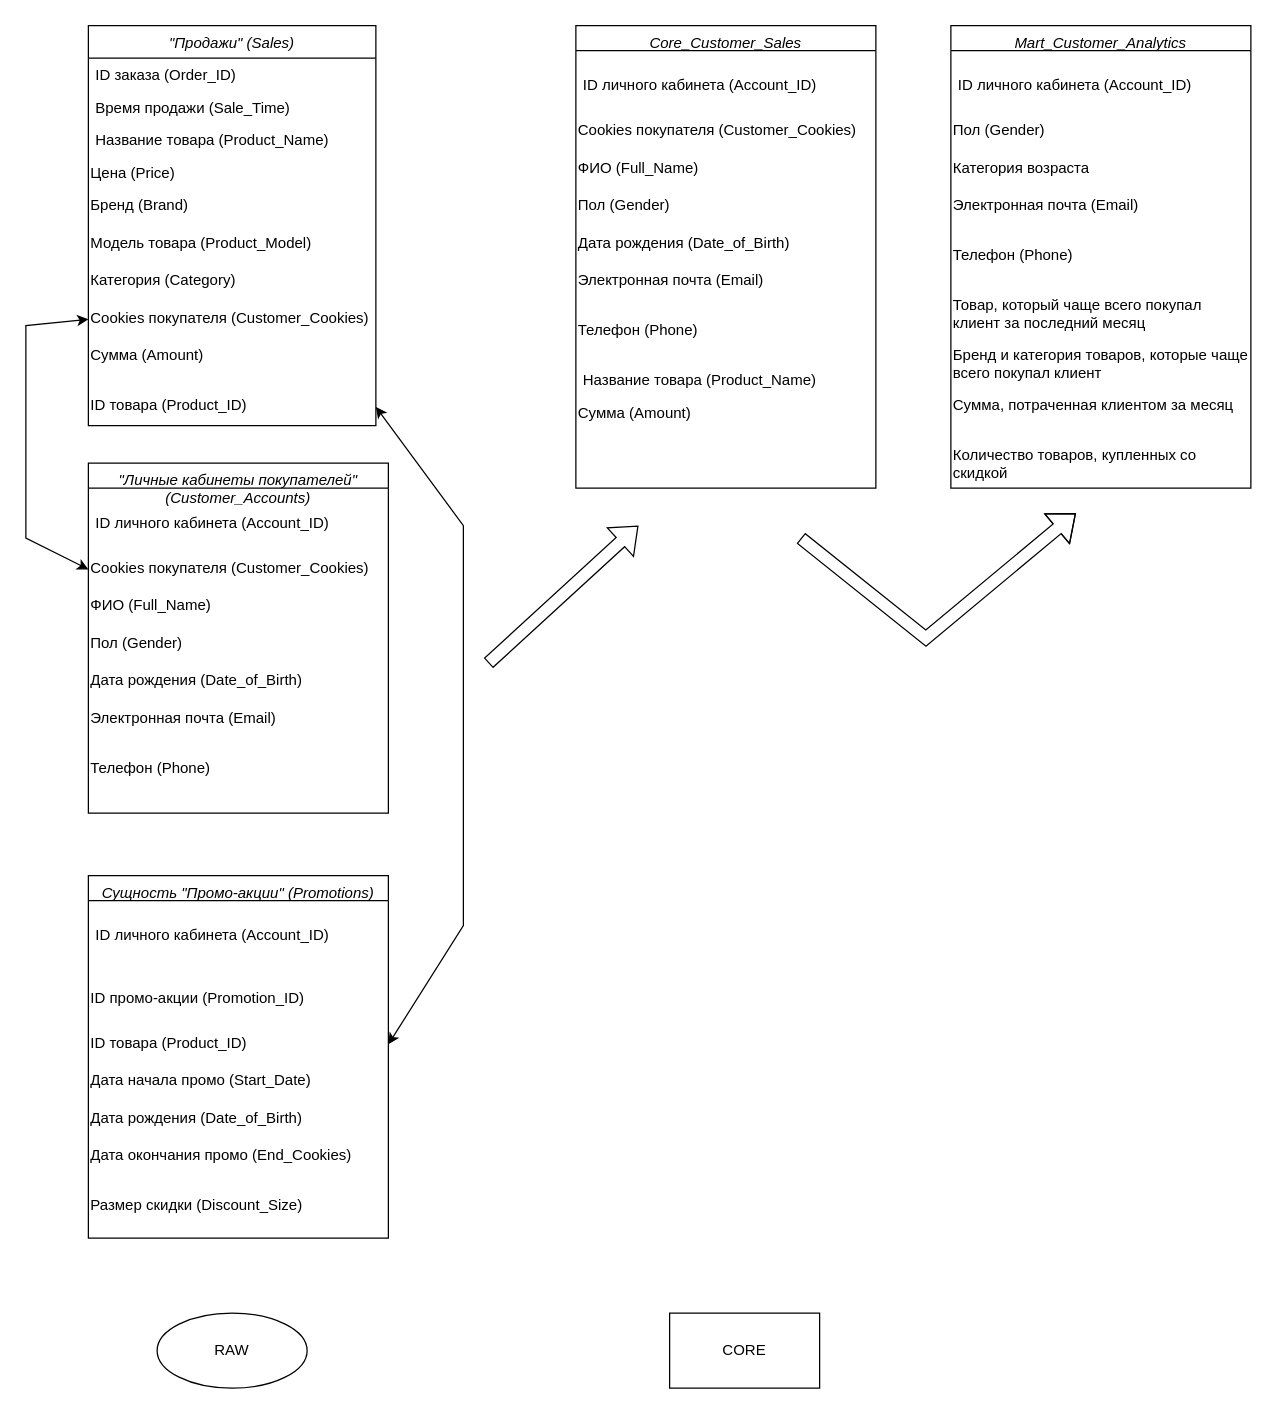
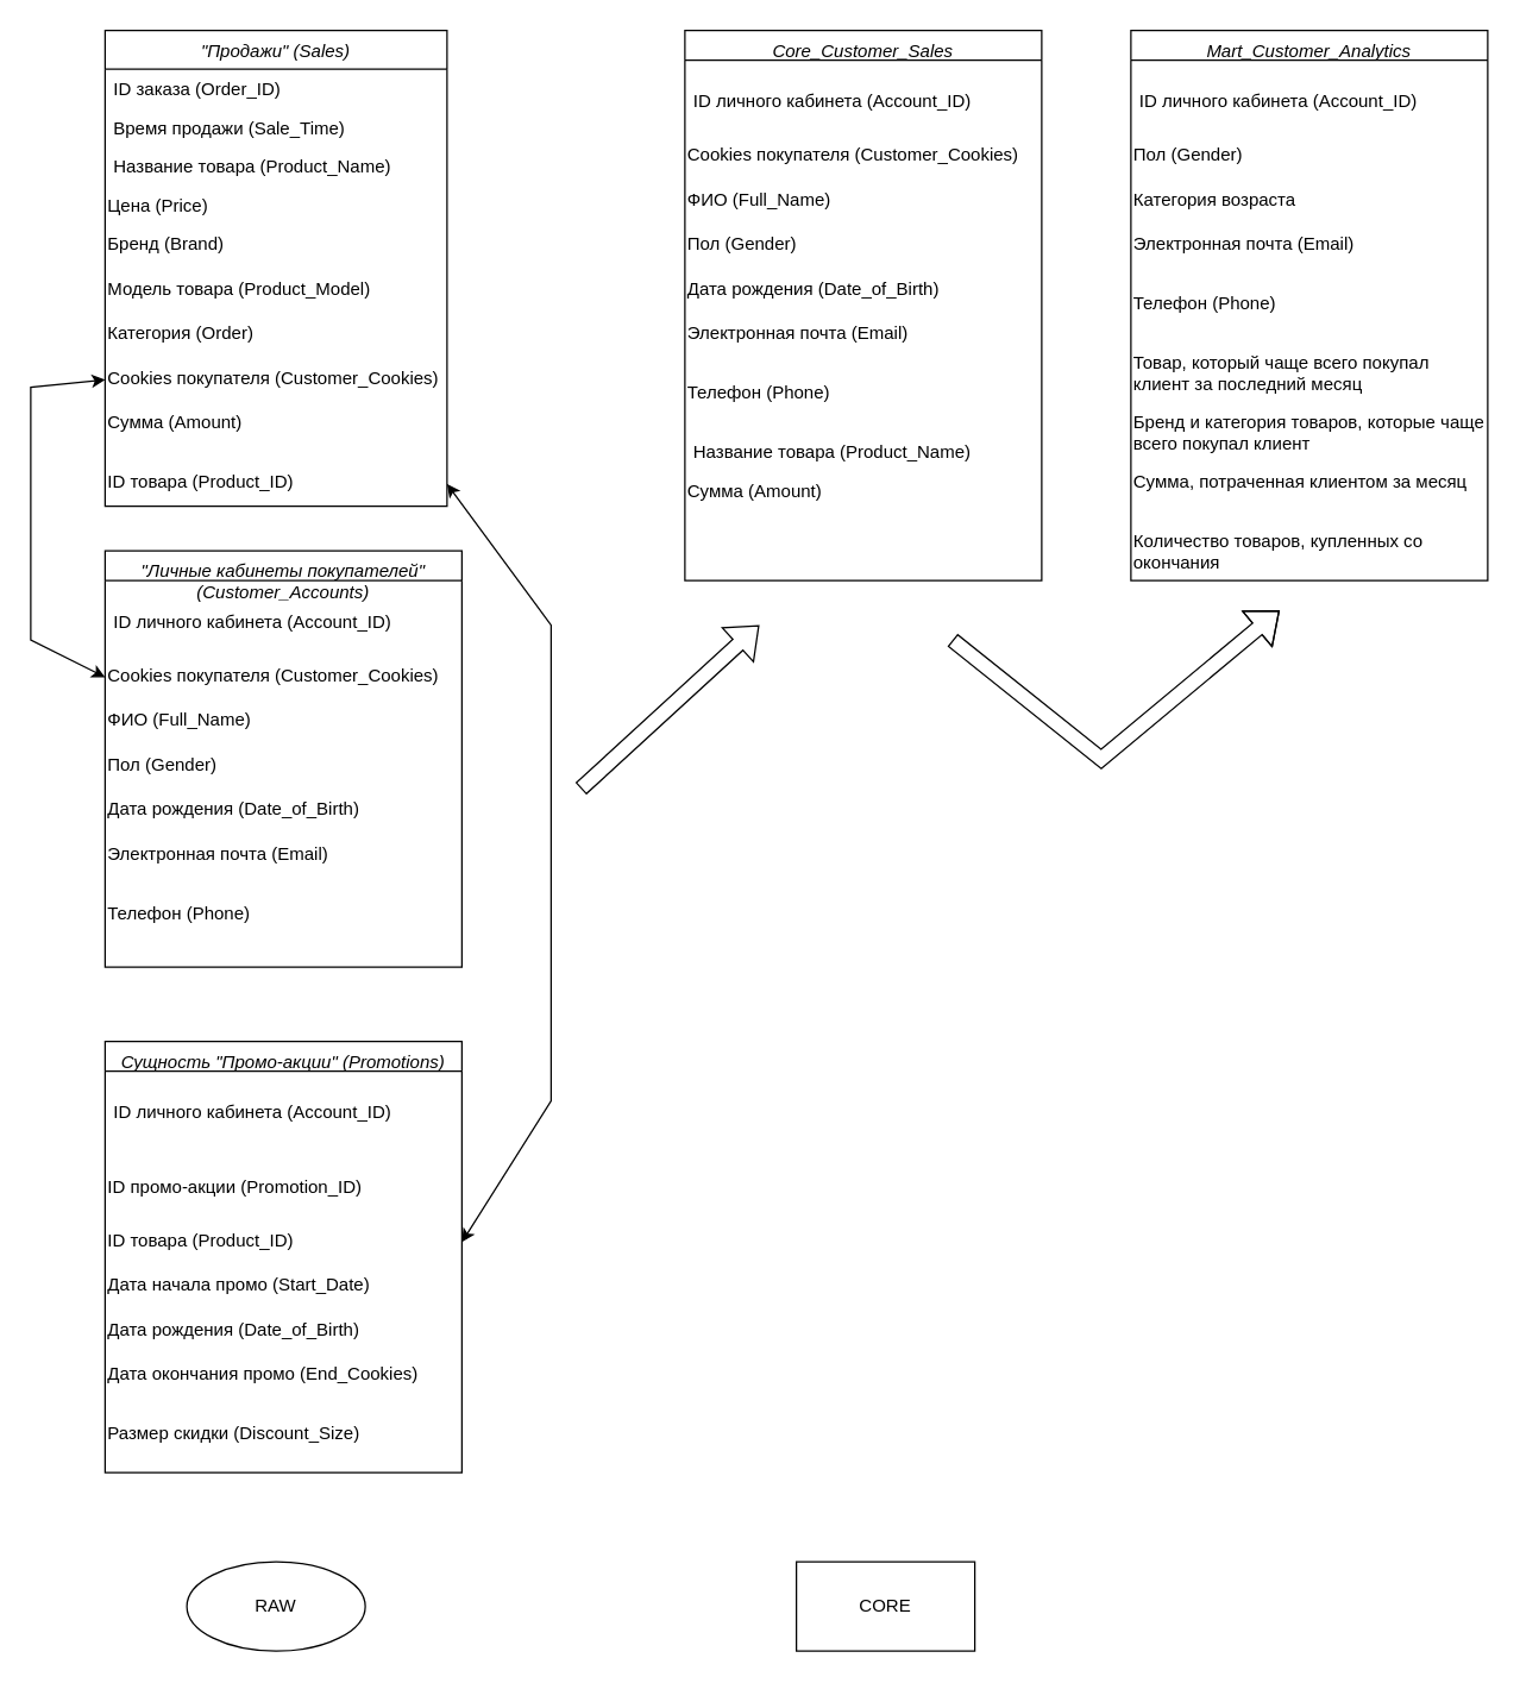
  <mxCell id="0" />
  <mxCell id="1" parent="0" />
  <mxCell id="2" value="&quot;Продажи&quot; (Sales)" style="swimlane;fontStyle=2;align=center;verticalAlign=top;childLayout=stackLayout;horizontal=1;startSize=26;horizontalStack=0;resizeParent=1;resizeLast=0;collapsible=1;marginBottom=0;rounded=0;shadow=0;strokeWidth=1;" parent="1" vertex="1"><mxGeometry x="70" y="20" width="230" height="320" as="geometry"><mxRectangle x="230" y="140" width="160" height="26" as="alternateBounds" /></mxGeometry></mxCell>
  <mxCell id="3" value="ID заказа (Order_ID)" style="text;align=left;verticalAlign=top;spacingLeft=4;spacingRight=4;overflow=hidden;rotatable=0;points=[[0,0.5],[1,0.5]];portConstraint=eastwest;rounded=0;shadow=0;html=0;" parent="2" vertex="1"><mxGeometry y="26" width="230" height="26" as="geometry" /></mxCell>
  <mxCell id="4" value="Время продажи (Sale_Time)" style="text;align=left;verticalAlign=top;spacingLeft=4;spacingRight=4;overflow=hidden;rotatable=0;points=[[0,0.5],[1,0.5]];portConstraint=eastwest;rounded=0;shadow=0;html=0;" parent="2" vertex="1"><mxGeometry y="52" width="230" height="26" as="geometry" /></mxCell>
  <mxCell id="5" value="Название товара (Product_Name)" style="text;align=left;verticalAlign=top;spacingLeft=4;spacingRight=4;overflow=hidden;rotatable=0;points=[[0,0.5],[1,0.5]];portConstraint=eastwest;rounded=0;shadow=0;html=0;" parent="2" vertex="1"><mxGeometry y="78" width="230" height="26" as="geometry" /></mxCell>
  <mxCell id="6" value="Цена (Price)" style="text;whiteSpace=wrap;html=1;" parent="2" vertex="1"><mxGeometry y="104" width="230" height="26" as="geometry" /></mxCell>
  <mxCell id="7" value="Бренд (Brand)" style="text;whiteSpace=wrap;html=1;" parent="2" vertex="1"><mxGeometry y="130" width="230" height="30" as="geometry" /></mxCell>
  <mxCell id="8" value="Модель товара (Product_Model)" style="text;whiteSpace=wrap;html=1;" parent="2" vertex="1"><mxGeometry y="160" width="230" height="30" as="geometry" /></mxCell>
- <mxCell id="9" value="Категория (Category)" style="text;whiteSpace=wrap;html=1;" parent="2" vertex="1"><mxGeometry y="190" width="230" height="30" as="geometry" /></mxCell>
+ <mxCell id="9" value="Категория (Order)" style="text;whiteSpace=wrap;html=1;" parent="2" vertex="1"><mxGeometry y="190" width="230" height="30" as="geometry" /></mxCell>
  <mxCell id="10" value="Cookies покупателя (Customer_Cookies)" style="text;whiteSpace=wrap;html=1;" parent="2" vertex="1"><mxGeometry y="220" width="230" height="30" as="geometry" /></mxCell>
  <mxCell id="11" value="Сумма (Amount)" style="text;whiteSpace=wrap;html=1;" parent="2" vertex="1"><mxGeometry y="250" width="230" height="40" as="geometry" /></mxCell>
  <mxCell id="12" value="ID товара (Product_ID)" style="text;whiteSpace=wrap;html=1;" parent="2" vertex="1"><mxGeometry y="290" width="230" height="30" as="geometry" /></mxCell>
  <mxCell id="13" value="&quot;Личные кабинеты покупателей&quot; &#10;(Customer_Accounts)" style="swimlane;fontStyle=2;align=center;verticalAlign=top;childLayout=stackLayout;horizontal=1;startSize=20;horizontalStack=0;resizeParent=1;resizeLast=0;collapsible=1;marginBottom=0;rounded=0;shadow=0;strokeWidth=1;" parent="1" vertex="1"><mxGeometry x="70" y="370" width="240" height="280" as="geometry"><mxRectangle x="60" y="390" width="160" height="26" as="alternateBounds" /></mxGeometry></mxCell>
  <mxCell id="14" value="&#10;ID личного кабинета (Account_ID)" style="text;align=left;verticalAlign=top;spacingLeft=4;spacingRight=4;overflow=hidden;rotatable=0;points=[[0,0.5],[1,0.5]];portConstraint=eastwest;rounded=0;shadow=0;html=0;" parent="13" vertex="1"><mxGeometry y="20" width="240" height="50" as="geometry" /></mxCell>
  <mxCell id="15" value="Cookies покупателя (Customer_Cookies)" style="text;whiteSpace=wrap;html=1;" parent="13" vertex="1"><mxGeometry y="70" width="240" height="30" as="geometry" /></mxCell>
  <mxCell id="16" value="ФИО (Full_Name)" style="text;whiteSpace=wrap;html=1;" parent="13" vertex="1"><mxGeometry y="100" width="240" height="30" as="geometry" /></mxCell>
  <mxCell id="17" value="Пол (Gender)" style="text;whiteSpace=wrap;html=1;" parent="13" vertex="1"><mxGeometry y="130" width="240" height="30" as="geometry" /></mxCell>
  <mxCell id="18" value="Дата рождения (Date_of_Birth)" style="text;whiteSpace=wrap;html=1;" parent="13" vertex="1"><mxGeometry y="160" width="240" height="30" as="geometry" /></mxCell>
  <mxCell id="19" value="Электронная почта (Email)" style="text;whiteSpace=wrap;html=1;" parent="13" vertex="1"><mxGeometry y="190" width="240" height="40" as="geometry" /></mxCell>
  <mxCell id="20" value="Телефон (Phone)" style="text;whiteSpace=wrap;html=1;" parent="13" vertex="1"><mxGeometry y="230" width="240" height="40" as="geometry" /></mxCell>
  <mxCell id="21" value="Сущность &quot;Промо-акции&quot; (Promotions)" style="swimlane;fontStyle=2;align=center;verticalAlign=top;childLayout=stackLayout;horizontal=1;startSize=20;horizontalStack=0;resizeParent=1;resizeLast=0;collapsible=1;marginBottom=0;rounded=0;shadow=0;strokeWidth=1;" parent="1" vertex="1"><mxGeometry x="70" y="700" width="240" height="290" as="geometry"><mxRectangle x="60" y="390" width="160" height="26" as="alternateBounds" /></mxGeometry></mxCell>
  <mxCell id="22" value="&#10;ID личного кабинета (Account_ID)" style="text;align=left;verticalAlign=top;spacingLeft=4;spacingRight=4;overflow=hidden;rotatable=0;points=[[0,0.5],[1,0.5]];portConstraint=eastwest;rounded=0;shadow=0;html=0;" parent="21" vertex="1"><mxGeometry y="20" width="240" height="50" as="geometry" /></mxCell>
  <mxCell id="23" value="&#10;ID промо-акции (Promotion_ID)&#10;&#10;" style="text;whiteSpace=wrap;html=1;" parent="21" vertex="1"><mxGeometry y="70" width="240" height="50" as="geometry" /></mxCell>
  <mxCell id="24" value="ID товара (Product_ID)" style="text;whiteSpace=wrap;html=1;" parent="21" vertex="1"><mxGeometry y="120" width="240" height="30" as="geometry" /></mxCell>
  <mxCell id="25" value="Дата начала промо (Start_Date)" style="text;whiteSpace=wrap;html=1;" parent="21" vertex="1"><mxGeometry y="150" width="240" height="30" as="geometry" /></mxCell>
  <mxCell id="26" value="Дата рождения (Date_of_Birth)" style="text;whiteSpace=wrap;html=1;" parent="21" vertex="1"><mxGeometry y="180" width="240" height="30" as="geometry" /></mxCell>
  <mxCell id="27" value="Дата окончания промо (End_Cookies)" style="text;whiteSpace=wrap;html=1;" parent="21" vertex="1"><mxGeometry y="210" width="240" height="40" as="geometry" /></mxCell>
  <mxCell id="28" value="Размер скидки (Discount_Size)" style="text;whiteSpace=wrap;html=1;" parent="21" vertex="1"><mxGeometry y="250" width="240" height="40" as="geometry" /></mxCell>
  <mxCell id="29" value="" style="endArrow=classic;startArrow=classic;html=1;rounded=0;exitX=0;exitY=0.5;exitDx=0;exitDy=0;entryX=0;entryY=0.5;entryDx=0;entryDy=0;" parent="1" source="15" target="10" edge="1"><mxGeometry width="50" height="50" relative="1" as="geometry"><mxPoint x="30" y="460" as="sourcePoint" /><mxPoint x="30" y="260" as="targetPoint" /><Array as="points"><mxPoint x="20" y="430" /><mxPoint x="20" y="350" /><mxPoint x="20" y="260" /></Array></mxGeometry></mxCell>
  <mxCell id="30" value="" style="endArrow=classic;startArrow=classic;html=1;rounded=0;entryX=1;entryY=0.5;entryDx=0;entryDy=0;exitX=1;exitY=0.5;exitDx=0;exitDy=0;" parent="1" source="24" target="12" edge="1"><mxGeometry width="50" height="50" relative="1" as="geometry"><mxPoint x="380" y="630" as="sourcePoint" /><mxPoint x="430" y="580" as="targetPoint" /><Array as="points"><mxPoint x="370" y="740" /><mxPoint x="370" y="580" /><mxPoint x="370" y="420" /></Array></mxGeometry></mxCell>
  <mxCell id="31" value="Core_Customer_Sales" style="swimlane;fontStyle=2;align=center;verticalAlign=top;childLayout=stackLayout;horizontal=1;startSize=20;horizontalStack=0;resizeParent=1;resizeLast=0;collapsible=1;marginBottom=0;rounded=0;shadow=0;strokeWidth=1;" parent="1" vertex="1"><mxGeometry x="460" y="20" width="240" height="370" as="geometry"><mxRectangle x="60" y="390" width="160" height="26" as="alternateBounds" /></mxGeometry></mxCell>
  <mxCell id="32" value="&#10;ID личного кабинета (Account_ID)" style="text;align=left;verticalAlign=top;spacingLeft=4;spacingRight=4;overflow=hidden;rotatable=0;points=[[0,0.5],[1,0.5]];portConstraint=eastwest;rounded=0;shadow=0;html=0;" parent="31" vertex="1"><mxGeometry y="20" width="240" height="50" as="geometry" /></mxCell>
  <mxCell id="33" value="Cookies покупателя (Customer_Cookies)" style="text;whiteSpace=wrap;html=1;" parent="31" vertex="1"><mxGeometry y="70" width="240" height="30" as="geometry" /></mxCell>
  <mxCell id="34" value="ФИО (Full_Name)" style="text;whiteSpace=wrap;html=1;" parent="31" vertex="1"><mxGeometry y="100" width="240" height="30" as="geometry" /></mxCell>
  <mxCell id="35" value="Пол (Gender)" style="text;whiteSpace=wrap;html=1;" parent="31" vertex="1"><mxGeometry y="130" width="240" height="30" as="geometry" /></mxCell>
  <mxCell id="36" value="Дата рождения (Date_of_Birth)" style="text;whiteSpace=wrap;html=1;" parent="31" vertex="1"><mxGeometry y="160" width="240" height="30" as="geometry" /></mxCell>
  <mxCell id="37" value="Электронная почта (Email)" style="text;whiteSpace=wrap;html=1;" parent="31" vertex="1"><mxGeometry y="190" width="240" height="40" as="geometry" /></mxCell>
  <mxCell id="38" value="Телефон (Phone)" style="text;whiteSpace=wrap;html=1;" parent="31" vertex="1"><mxGeometry y="230" width="240" height="40" as="geometry" /></mxCell>
  <mxCell id="39" value="Название товара (Product_Name)" style="text;align=left;verticalAlign=top;spacingLeft=4;spacingRight=4;overflow=hidden;rotatable=0;points=[[0,0.5],[1,0.5]];portConstraint=eastwest;rounded=0;shadow=0;html=0;" parent="31" vertex="1"><mxGeometry y="270" width="240" height="26" as="geometry" /></mxCell>
  <mxCell id="40" value="Сумма (Amount)" style="text;whiteSpace=wrap;html=1;" parent="31" vertex="1"><mxGeometry y="296" width="240" height="40" as="geometry" /></mxCell>
  <mxCell id="41" value="Mart_Customer_Analytics" style="swimlane;fontStyle=2;align=center;verticalAlign=top;childLayout=stackLayout;horizontal=1;startSize=20;horizontalStack=0;resizeParent=1;resizeLast=0;collapsible=1;marginBottom=0;rounded=0;shadow=0;strokeWidth=1;" parent="1" vertex="1"><mxGeometry x="760" y="20" width="240" height="370" as="geometry"><mxRectangle x="60" y="390" width="160" height="26" as="alternateBounds" /></mxGeometry></mxCell>
  <mxCell id="42" value="&#10;ID личного кабинета (Account_ID)" style="text;align=left;verticalAlign=top;spacingLeft=4;spacingRight=4;overflow=hidden;rotatable=0;points=[[0,0.5],[1,0.5]];portConstraint=eastwest;rounded=0;shadow=0;html=0;" parent="41" vertex="1"><mxGeometry y="20" width="240" height="50" as="geometry" /></mxCell>
  <mxCell id="43" value="Пол (Gender)" style="text;whiteSpace=wrap;html=1;" parent="41" vertex="1"><mxGeometry y="70" width="240" height="30" as="geometry" /></mxCell>
  <mxCell id="44" value="Категория возраста" style="text;whiteSpace=wrap;html=1;" parent="41" vertex="1"><mxGeometry y="100" width="240" height="30" as="geometry" /></mxCell>
  <mxCell id="45" value="Электронная почта (Email)" style="text;whiteSpace=wrap;html=1;" parent="41" vertex="1"><mxGeometry y="130" width="240" height="40" as="geometry" /></mxCell>
  <mxCell id="46" value="Телефон (Phone)" style="text;whiteSpace=wrap;html=1;" vertex="1" parent="41"><mxGeometry y="170" width="240" height="40" as="geometry" /></mxCell>
  <mxCell id="47" value="Товар, который чаще всего покупал клиент за последний месяц" style="text;whiteSpace=wrap;html=1;" vertex="1" parent="41"><mxGeometry y="210" width="240" height="40" as="geometry" /></mxCell>
  <mxCell id="48" value="Бренд и категория товаров, которые чаще всего покупал клиент" style="text;whiteSpace=wrap;html=1;" vertex="1" parent="41"><mxGeometry y="250" width="240" height="40" as="geometry" /></mxCell>
  <mxCell id="49" value="Сумма, потраченная клиентом за месяц" style="text;whiteSpace=wrap;html=1;" vertex="1" parent="41"><mxGeometry y="290" width="240" height="40" as="geometry" /></mxCell>
- <mxCell id="50" value="Количество товаров, купленных со скидкой" style="text;whiteSpace=wrap;html=1;" vertex="1" parent="41"><mxGeometry y="330" width="240" height="40" as="geometry" /></mxCell>
+ <mxCell id="50" value="Количество товаров, купленных со окончания" style="text;whiteSpace=wrap;html=1;" vertex="1" parent="41"><mxGeometry y="330" width="240" height="40" as="geometry" /></mxCell>
  <mxCell id="51" value="" style="shape=flexArrow;endArrow=classic;html=1;rounded=0;" parent="1" edge="1"><mxGeometry width="50" height="50" relative="1" as="geometry"><mxPoint x="390" y="530" as="sourcePoint" /><mxPoint x="510" y="420" as="targetPoint" /></mxGeometry></mxCell>
  <mxCell id="52" value="" style="shape=flexArrow;endArrow=classic;html=1;rounded=0;" parent="1" edge="1"><mxGeometry width="50" height="50" relative="1" as="geometry"><mxPoint x="640" y="430" as="sourcePoint" /><mxPoint x="860" y="410" as="targetPoint" /><Array as="points"><mxPoint x="740" y="510" /></Array></mxGeometry></mxCell>
  <mxCell id="53" value="RAW" style="ellipse;whiteSpace=wrap;html=1;" parent="1" vertex="1"><mxGeometry x="125" y="1050" width="120" height="60" as="geometry" /></mxCell>
  <mxCell id="54" value="CORE" style="rounded=0;whiteSpace=wrap;html=1;" parent="1" vertex="1"><mxGeometry x="535" y="1050" width="120" height="60" as="geometry" /></mxCell>
